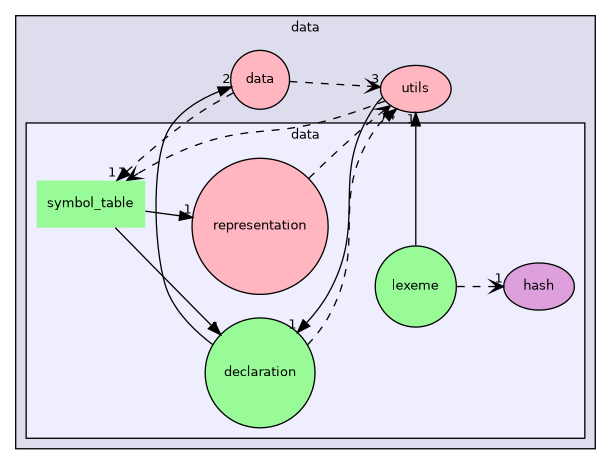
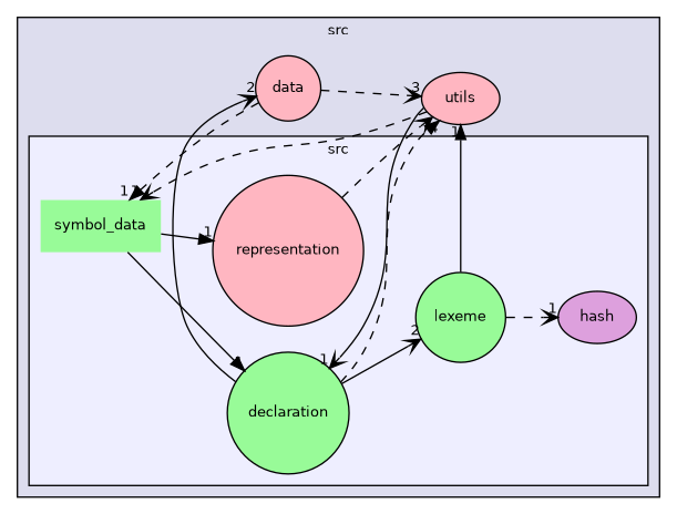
  digraph {
    compound=true
    rankdir=LR
    node [fontname=Helvetica fontsize=10 shape=circle style=filled fillcolor=palegreen]
    edge [headlabel=1 labeldistance=1.5 labelfontname=Helvetica labelfontsize=10 style=solid arrowhead=normal]
-   n1 [label=symbol_table shape=plaintext]
+   n1 [label=symbol_data shape=plaintext]
    n2 [label=declaration]
    n3 [fillcolor=plum label=hash shape=ellipse]
    n4 [label=lexeme]
    n5 [fillcolor=lightpink label=representation]
    n6 [label=utils shape=ellipse fillcolor=lightpink]
    n7 [label=data fillcolor=lightpink]
    subgraph cluster_1 {
      bgcolor="#ddddee"
      fontname=Helvetica
      fontsize=10
-     label=data
+     label=src
      pencolor=black
      n6
      n7
      subgraph cluster_2 {
        bgcolor="#eeeeff"
        fontname=Helvetica
        fontsize=10
        pencolor=black
        n1
        n2
        n3
        n4
        n5
      }
    }
    n1 -> n2
    n1 -> n5
+   n2 -> n4 [headlabel=2 arrowhead=vee]
    n2 -> n6 [headlabel=4 style=dashed]
-   n2 -> n7 [headlabel=2]
+   n2 -> n7 [headlabel=2 arrowhead=vee]
    n4 -> n3 [style=dashed arrowhead=vee]
    n4 -> n6
    n5 -> n6 [style=dashed arrowhead=vee]
    n6 -> n1 [style=dashed arrowhead=vee]
-   n6 -> n2
+   n6 -> n2 [arrowhead=vee]
    n7 -> n1 [style=dashed]
    n7 -> n6 [headlabel=3 style=dashed arrowhead=vee]
  }
